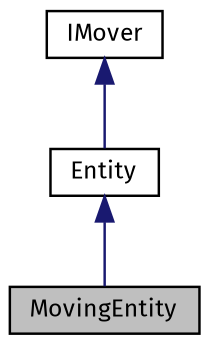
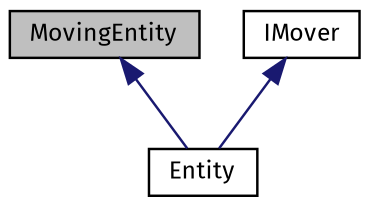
  digraph {
    fontname="Fira Sans"
    node [color=black fillcolor=white fontname="Fira Sans" fontsize=10 shape=record style=filled]
    edge [color=midnightblue dir=back fontname="Fira Sans" fontsize=10 labelfontname=Helvetica labelfontsize=10 style=solid]
    n1 [fillcolor=grey75 fontcolor=black height=0.2 label=MovingEntity width=0.4]
    n2 [height=0.2 label=Entity width=0.4]
    n3 [height=0.2 label=IMover width=0.4]
-   n2 -> n1
+   n1 -> n2
    n3 -> n2
  }
